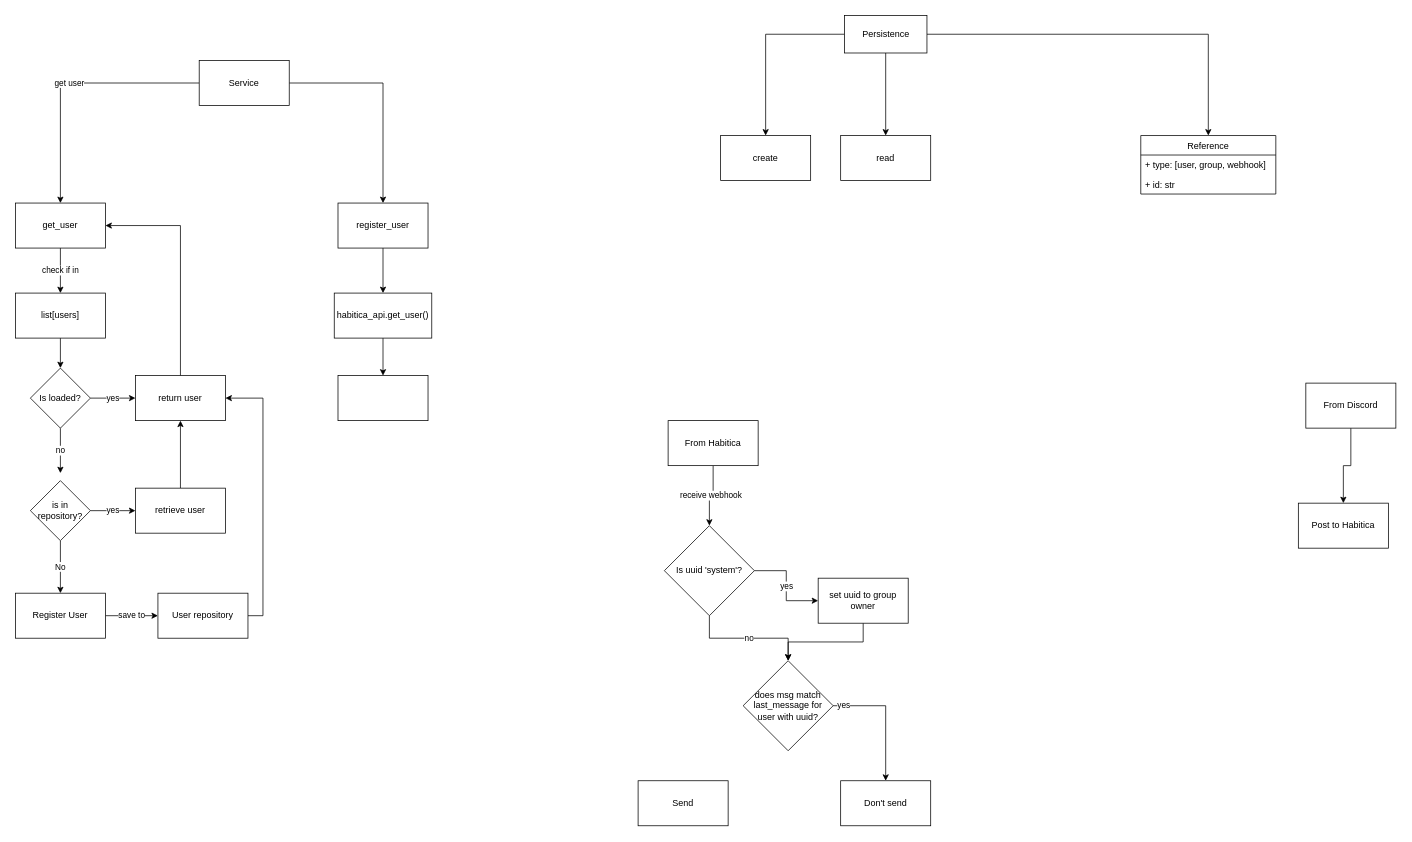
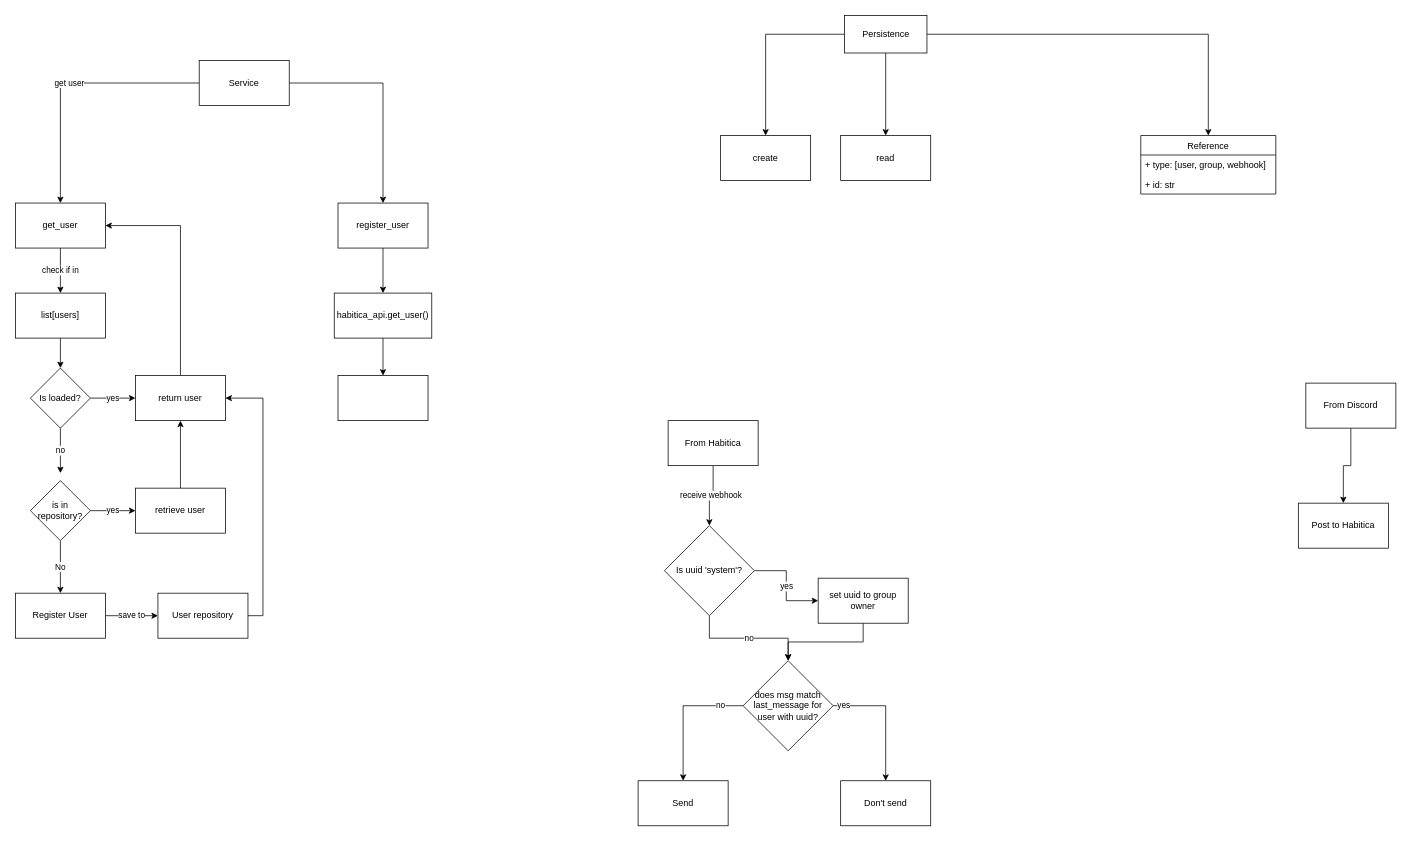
  <mxCell id="0" />
  <mxCell id="1" parent="0" />
  <mxCell id="2" value="get user" style="edgeStyle=orthogonalEdgeStyle;rounded=0;orthogonalLoop=1;jettySize=auto;html=1;" edge="1" parent="1" source="4" target="6"><mxGeometry relative="1" as="geometry" /></mxCell>
  <mxCell id="3" value="" style="edgeStyle=orthogonalEdgeStyle;rounded=0;orthogonalLoop=1;jettySize=auto;html=1;" edge="1" parent="1" source="4" target="24"><mxGeometry relative="1" as="geometry" /></mxCell>
  <mxCell id="4" value="Service" style="rounded=0;whiteSpace=wrap;html=1;" vertex="1" parent="1"><mxGeometry x="265" y="80" width="120" height="60" as="geometry" /></mxCell>
  <mxCell id="5" value="check if in" style="edgeStyle=orthogonalEdgeStyle;rounded=0;orthogonalLoop=1;jettySize=auto;html=1;" edge="1" parent="1" source="6" target="8"><mxGeometry relative="1" as="geometry" /></mxCell>
  <mxCell id="6" value="get_user" style="rounded=0;whiteSpace=wrap;html=1;" vertex="1" parent="1"><mxGeometry x="20" y="270" width="120" height="60" as="geometry" /></mxCell>
  <mxCell id="7" value="" style="edgeStyle=orthogonalEdgeStyle;rounded=0;orthogonalLoop=1;jettySize=auto;html=1;" edge="1" parent="1" source="8" target="11"><mxGeometry relative="1" as="geometry" /></mxCell>
  <mxCell id="8" value="list[users]" style="rounded=0;whiteSpace=wrap;html=1;" vertex="1" parent="1"><mxGeometry x="20" y="390" width="120" height="60" as="geometry" /></mxCell>
  <mxCell id="9" value="yes" style="edgeStyle=orthogonalEdgeStyle;rounded=0;orthogonalLoop=1;jettySize=auto;html=1;" edge="1" parent="1" source="11" target="13"><mxGeometry relative="1" as="geometry" /></mxCell>
  <mxCell id="10" value="no" style="edgeStyle=orthogonalEdgeStyle;rounded=0;orthogonalLoop=1;jettySize=auto;html=1;" edge="1" parent="1" source="11"><mxGeometry relative="1" as="geometry"><mxPoint x="80" y="630" as="targetPoint" /></mxGeometry></mxCell>
  <mxCell id="11" value="Is loaded?" style="rhombus;whiteSpace=wrap;html=1;" vertex="1" parent="1"><mxGeometry x="40" y="490" width="80" height="80" as="geometry" /></mxCell>
  <mxCell id="12" style="edgeStyle=orthogonalEdgeStyle;rounded=0;orthogonalLoop=1;jettySize=auto;html=1;exitX=0.5;exitY=0;exitDx=0;exitDy=0;entryX=1;entryY=0.5;entryDx=0;entryDy=0;" edge="1" parent="1" source="13" target="6"><mxGeometry relative="1" as="geometry" /></mxCell>
  <mxCell id="13" value="return user" style="whiteSpace=wrap;html=1;" vertex="1" parent="1"><mxGeometry x="180" y="500" width="120" height="60" as="geometry" /></mxCell>
  <mxCell id="14" value="yes" style="edgeStyle=orthogonalEdgeStyle;rounded=0;orthogonalLoop=1;jettySize=auto;html=1;" edge="1" parent="1" source="16" target="18"><mxGeometry relative="1" as="geometry" /></mxCell>
  <mxCell id="15" value="No" style="edgeStyle=orthogonalEdgeStyle;rounded=0;orthogonalLoop=1;jettySize=auto;html=1;" edge="1" parent="1" source="16" target="20"><mxGeometry relative="1" as="geometry" /></mxCell>
  <mxCell id="16" value="is in repository?" style="rhombus;whiteSpace=wrap;html=1;" vertex="1" parent="1"><mxGeometry x="40" y="640" width="80" height="80" as="geometry" /></mxCell>
  <mxCell id="17" value="" style="edgeStyle=orthogonalEdgeStyle;rounded=0;orthogonalLoop=1;jettySize=auto;html=1;" edge="1" parent="1" source="18" target="13"><mxGeometry relative="1" as="geometry" /></mxCell>
  <mxCell id="18" value="retrieve user" style="whiteSpace=wrap;html=1;" vertex="1" parent="1"><mxGeometry x="180" y="650" width="120" height="60" as="geometry" /></mxCell>
  <mxCell id="19" value="save to" style="edgeStyle=orthogonalEdgeStyle;rounded=0;orthogonalLoop=1;jettySize=auto;html=1;" edge="1" parent="1" source="20" target="22"><mxGeometry relative="1" as="geometry" /></mxCell>
  <mxCell id="20" value="Register User" style="whiteSpace=wrap;html=1;" vertex="1" parent="1"><mxGeometry x="20" y="790" width="120" height="60" as="geometry" /></mxCell>
  <mxCell id="21" style="edgeStyle=orthogonalEdgeStyle;rounded=0;orthogonalLoop=1;jettySize=auto;html=1;exitX=1;exitY=0.5;exitDx=0;exitDy=0;entryX=1;entryY=0.5;entryDx=0;entryDy=0;" edge="1" parent="1" source="22" target="13"><mxGeometry relative="1" as="geometry" /></mxCell>
  <mxCell id="22" value="User repository" style="whiteSpace=wrap;html=1;" vertex="1" parent="1"><mxGeometry x="210" y="790" width="120" height="60" as="geometry" /></mxCell>
  <mxCell id="23" value="" style="edgeStyle=orthogonalEdgeStyle;rounded=0;orthogonalLoop=1;jettySize=auto;html=1;" edge="1" parent="1" source="24" target="26"><mxGeometry relative="1" as="geometry" /></mxCell>
  <mxCell id="24" value="register_user" style="whiteSpace=wrap;html=1;rounded=0;" vertex="1" parent="1"><mxGeometry x="450" y="270" width="120" height="60" as="geometry" /></mxCell>
  <mxCell id="25" value="" style="edgeStyle=orthogonalEdgeStyle;rounded=0;orthogonalLoop=1;jettySize=auto;html=1;" edge="1" parent="1" source="26" target="27"><mxGeometry relative="1" as="geometry" /></mxCell>
  <mxCell id="26" value="habitica_api.get_user()" style="whiteSpace=wrap;html=1;rounded=0;" vertex="1" parent="1"><mxGeometry x="445" y="390" width="130" height="60" as="geometry" /></mxCell>
  <mxCell id="27" value="" style="whiteSpace=wrap;html=1;rounded=0;" vertex="1" parent="1"><mxGeometry x="450" y="500" width="120" height="60" as="geometry" /></mxCell>
  <mxCell id="28" value="" style="edgeStyle=orthogonalEdgeStyle;rounded=0;orthogonalLoop=1;jettySize=auto;html=1;" edge="1" parent="1" source="31" target="32"><mxGeometry relative="1" as="geometry" /></mxCell>
  <mxCell id="29" style="edgeStyle=orthogonalEdgeStyle;rounded=0;orthogonalLoop=1;jettySize=auto;html=1;" edge="1" parent="1" source="31" target="33"><mxGeometry relative="1" as="geometry" /></mxCell>
  <mxCell id="30" style="edgeStyle=orthogonalEdgeStyle;rounded=0;orthogonalLoop=1;jettySize=auto;html=1;" edge="1" parent="1" source="31" target="34"><mxGeometry relative="1" as="geometry"><mxPoint x="1340" y="180" as="targetPoint" /></mxGeometry></mxCell>
  <mxCell id="31" value="Persistence" style="html=1;" vertex="1" parent="1"><mxGeometry x="1125" y="20" width="110" height="50" as="geometry" /></mxCell>
  <mxCell id="32" value="create" style="whiteSpace=wrap;html=1;" vertex="1" parent="1"><mxGeometry x="960" y="180" width="120" height="60" as="geometry" /></mxCell>
  <mxCell id="33" value="read" style="whiteSpace=wrap;html=1;" vertex="1" parent="1"><mxGeometry x="1120" y="180" width="120" height="60" as="geometry" /></mxCell>
  <mxCell id="34" value="Reference" style="swimlane;fontStyle=0;childLayout=stackLayout;horizontal=1;startSize=26;fillColor=none;horizontalStack=0;resizeParent=1;resizeParentMax=0;resizeLast=0;collapsible=1;marginBottom=0;" vertex="1" parent="1"><mxGeometry x="1520" y="180" width="180" height="78" as="geometry" /></mxCell>
  <mxCell id="35" value="+ type: [user, group, webhook]" style="text;strokeColor=none;fillColor=none;align=left;verticalAlign=top;spacingLeft=4;spacingRight=4;overflow=hidden;rotatable=0;points=[[0,0.5],[1,0.5]];portConstraint=eastwest;" vertex="1" parent="34"><mxGeometry y="26" width="180" height="26" as="geometry" /></mxCell>
  <mxCell id="36" value="+ id: str" style="text;strokeColor=none;fillColor=none;align=left;verticalAlign=top;spacingLeft=4;spacingRight=4;overflow=hidden;rotatable=0;points=[[0,0.5],[1,0.5]];portConstraint=eastwest;" vertex="1" parent="34"><mxGeometry y="52" width="180" height="26" as="geometry" /></mxCell>
  <mxCell id="37" value="receive webhook" style="edgeStyle=orthogonalEdgeStyle;rounded=0;orthogonalLoop=1;jettySize=auto;html=1;" edge="1" parent="1" source="38" target="44"><mxGeometry relative="1" as="geometry" /></mxCell>
  <mxCell id="38" value="From Habitica" style="rounded=0;whiteSpace=wrap;html=1;" vertex="1" parent="1"><mxGeometry x="890" y="560" width="120" height="60" as="geometry" /></mxCell>
  <mxCell id="39" style="edgeStyle=orthogonalEdgeStyle;rounded=0;orthogonalLoop=1;jettySize=auto;html=1;" edge="1" parent="1" source="40" target="41"><mxGeometry relative="1" as="geometry" /></mxCell>
  <mxCell id="40" value="From Discord" style="rounded=0;whiteSpace=wrap;html=1;" vertex="1" parent="1"><mxGeometry x="1740" y="510" width="120" height="60" as="geometry" /></mxCell>
  <mxCell id="41" value="Post to Habitica" style="rounded=0;whiteSpace=wrap;html=1;" vertex="1" parent="1"><mxGeometry x="1730" y="670" width="120" height="60" as="geometry" /></mxCell>
  <mxCell id="42" value="no" style="edgeStyle=orthogonalEdgeStyle;rounded=0;orthogonalLoop=1;jettySize=auto;html=1;" edge="1" parent="1" source="44" target="49"><mxGeometry relative="1" as="geometry" /></mxCell>
  <mxCell id="43" value="yes" style="edgeStyle=orthogonalEdgeStyle;rounded=0;orthogonalLoop=1;jettySize=auto;html=1;" edge="1" parent="1" source="44" target="51"><mxGeometry relative="1" as="geometry" /></mxCell>
  <mxCell id="44" value="Is uuid 'system'?" style="rhombus;whiteSpace=wrap;html=1;fontFamily=Helvetica;fontSize=12;fontColor=#000000;align=center;strokeColor=#000000;fillColor=#ffffff;" vertex="1" parent="1"><mxGeometry x="885" y="700" width="120" height="120" as="geometry" /></mxCell>
  <mxCell id="45" value="Don't send" style="whiteSpace=wrap;html=1;" vertex="1" parent="1"><mxGeometry x="1120" y="1040" width="120" height="60" as="geometry" /></mxCell>
  <mxCell id="46" value="Send" style="whiteSpace=wrap;html=1;" vertex="1" parent="1"><mxGeometry x="850" y="1040" width="120" height="60" as="geometry" /></mxCell>
+ <mxCell id="47" value="no" style="edgeStyle=orthogonalEdgeStyle;rounded=0;orthogonalLoop=1;jettySize=auto;html=1;" edge="1" parent="1" source="49" target="46"><mxGeometry x="-0.667" relative="1" as="geometry"><mxPoint as="offset" /></mxGeometry></mxCell>
  <mxCell id="48" value="yes" style="edgeStyle=orthogonalEdgeStyle;rounded=0;orthogonalLoop=1;jettySize=auto;html=1;" edge="1" parent="1" source="49" target="45"><mxGeometry x="-0.839" relative="1" as="geometry"><mxPoint as="offset" /></mxGeometry></mxCell>
  <mxCell id="49" value="&lt;span&gt;does msg match last_message for user with uuid?&lt;/span&gt;" style="rhombus;whiteSpace=wrap;html=1;fontFamily=Helvetica;fontSize=12;fontColor=#000000;align=center;strokeColor=#000000;fillColor=#ffffff;" vertex="1" parent="1"><mxGeometry x="990" y="880" width="120" height="120" as="geometry" /></mxCell>
  <mxCell id="50" style="edgeStyle=orthogonalEdgeStyle;rounded=0;orthogonalLoop=1;jettySize=auto;html=1;" edge="1" parent="1" source="51" target="49"><mxGeometry relative="1" as="geometry" /></mxCell>
  <mxCell id="51" value="set uuid to group owner" style="rounded=0;whiteSpace=wrap;html=1;" vertex="1" parent="1"><mxGeometry x="1090" y="770" width="120" height="60" as="geometry" /></mxCell>
